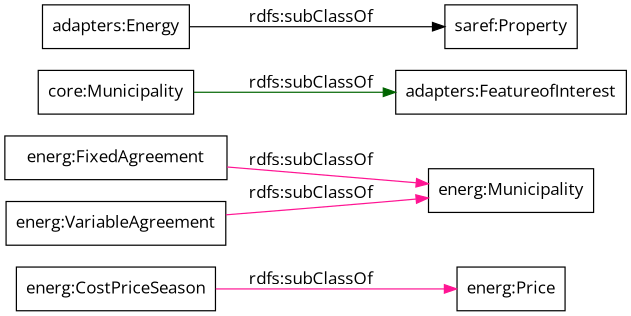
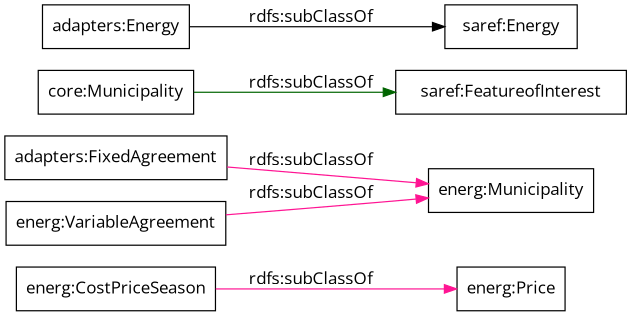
  digraph {
    fontname="Open Sans"
    rankdir=LR
    node [color=black fontname="Open Sans" shape=rectangle]
    edge [color=deeppink fontname="Open Sans"]
    "energ:CostPriceSeason"
    "energ:Price"
    n3 [label="energ:Municipality"]
-   "energ:FixedAgreement"
+   "energ:FixedAgreement" [label="adapters:FixedAgreement"]
    "energ:VariableAgreement"
    "core:Municipality"
-   "saref:FeatureofInterest" [label="adapters:FeatureofInterest"]
+   "saref:FeatureofInterest"
    "adapters:Energy"
-   "saref:Property"
+   "saref:Property" [label="saref:Energy"]
    "energ:CostPriceSeason" -> "energ:Price" [label="rdfs:subClassOf"]
    "energ:FixedAgreement" -> n3 [label="rdfs:subClassOf"]
    "energ:VariableAgreement" -> n3 [label="rdfs:subClassOf"]
    "core:Municipality" -> "saref:FeatureofInterest" [color=darkgreen label="rdfs:subClassOf"]
    "adapters:Energy" -> "saref:Property" [color=black label="rdfs:subClassOf"]
  }
